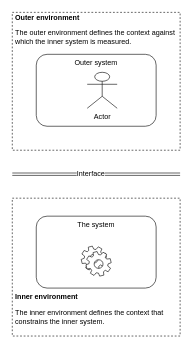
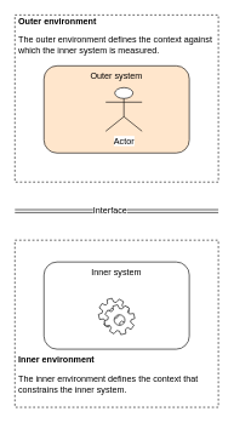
  <mxCell id="0" />
  <mxCell id="1" parent="0" />
  <mxCell id="2" value="&lt;p&gt;&lt;b&gt;Inner environment&lt;/b&gt;&lt;br&gt;&lt;/p&gt;&lt;p&gt;The inner environment defines the context that constrains the inner system.&lt;br&gt;&lt;/p&gt;" style="text;html=1;strokeColor=#000000;fillColor=none;spacing=5;spacingTop=-20;whiteSpace=wrap;overflow=hidden;rounded=0;dashed=1;verticalAlign=bottom;" vertex="1" parent="1"><mxGeometry x="20" y="330" width="280" height="230" as="geometry" /></mxCell>
- <mxCell id="3" value="Outer system" style="rounded=1;whiteSpace=wrap;html=1;verticalAlign=top;" vertex="1" parent="1"><mxGeometry x="60" y="90" width="200" height="120" as="geometry" /></mxCell>
+ <mxCell id="3" value="Outer system" style="rounded=1;whiteSpace=wrap;html=1;verticalAlign=top;fillColor=#ffe6cc;" vertex="1" parent="1"><mxGeometry x="60" y="90" width="200" height="120" as="geometry" /></mxCell>
  <mxCell id="4" value="Actor" style="shape=umlActor;verticalLabelPosition=bottom;labelBackgroundColor=#ffffff;verticalAlign=top;html=1;outlineConnect=0;" vertex="1" parent="1"><mxGeometry x="145" y="120" width="50" height="60" as="geometry" /></mxCell>
  <mxCell id="5" value="&lt;p&gt;&lt;b&gt;Outer environment&lt;/b&gt;&lt;br&gt;&lt;/p&gt;&lt;p&gt;The outer environment defines the context against which the inner system is measured.&lt;br&gt;&lt;/p&gt;" style="text;html=1;strokeColor=#000000;fillColor=none;spacing=5;spacingTop=-20;whiteSpace=wrap;overflow=hidden;rounded=0;dashed=1;" vertex="1" parent="1"><mxGeometry x="20" y="20" width="280" height="230" as="geometry" /></mxCell>
- <mxCell id="6" value="The system" style="rounded=1;whiteSpace=wrap;html=1;verticalAlign=top;" vertex="1" parent="1"><mxGeometry x="60" y="360" width="200" height="120" as="geometry" /></mxCell>
+ <mxCell id="6" value="Inner system" style="rounded=1;whiteSpace=wrap;html=1;verticalAlign=top;" vertex="1" parent="1"><mxGeometry x="60" y="360" width="200" height="120" as="geometry" /></mxCell>
  <mxCell id="7" value="" style="shape=link;html=1;" edge="1" parent="1"><mxGeometry width="50" height="50" relative="1" as="geometry"><mxPoint x="20" y="290" as="sourcePoint" /><mxPoint x="300" y="290" as="targetPoint" /></mxGeometry></mxCell>
  <mxCell id="8" value="Interface" style="text;html=1;align=center;verticalAlign=middle;resizable=0;points=[];labelBackgroundColor=#ffffff;" vertex="1" connectable="0" parent="7"><mxGeometry x="-0.071" y="2" relative="1" as="geometry"><mxPoint as="offset" /></mxGeometry></mxCell>
  <mxCell id="9" value="" style="shape=mxgraph.bpmn.service_task;html=1;outlineConnect=0;strokeColor=#000000;" vertex="1" parent="1"><mxGeometry x="135" y="410" width="50" height="50" as="geometry" /></mxCell>
